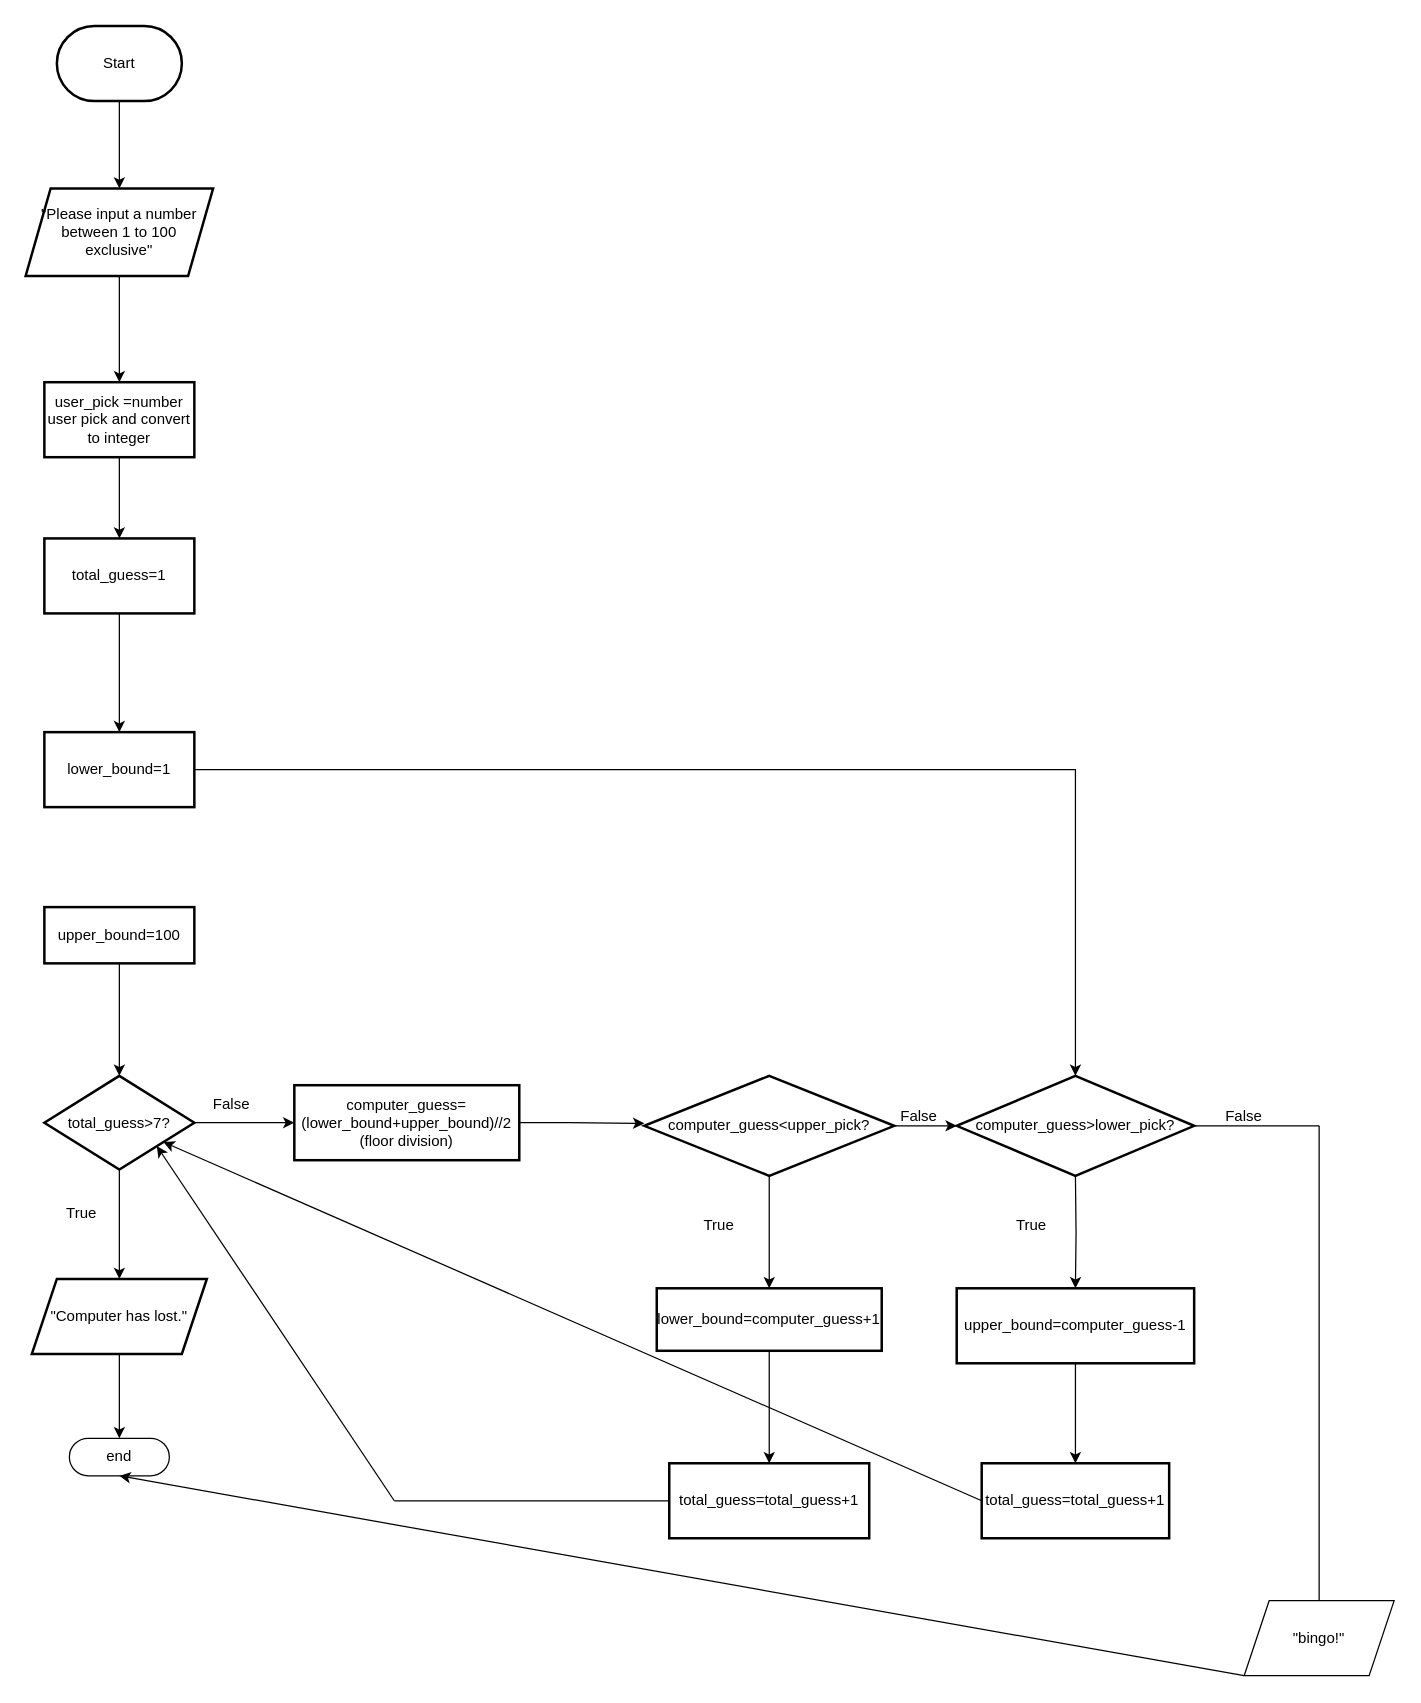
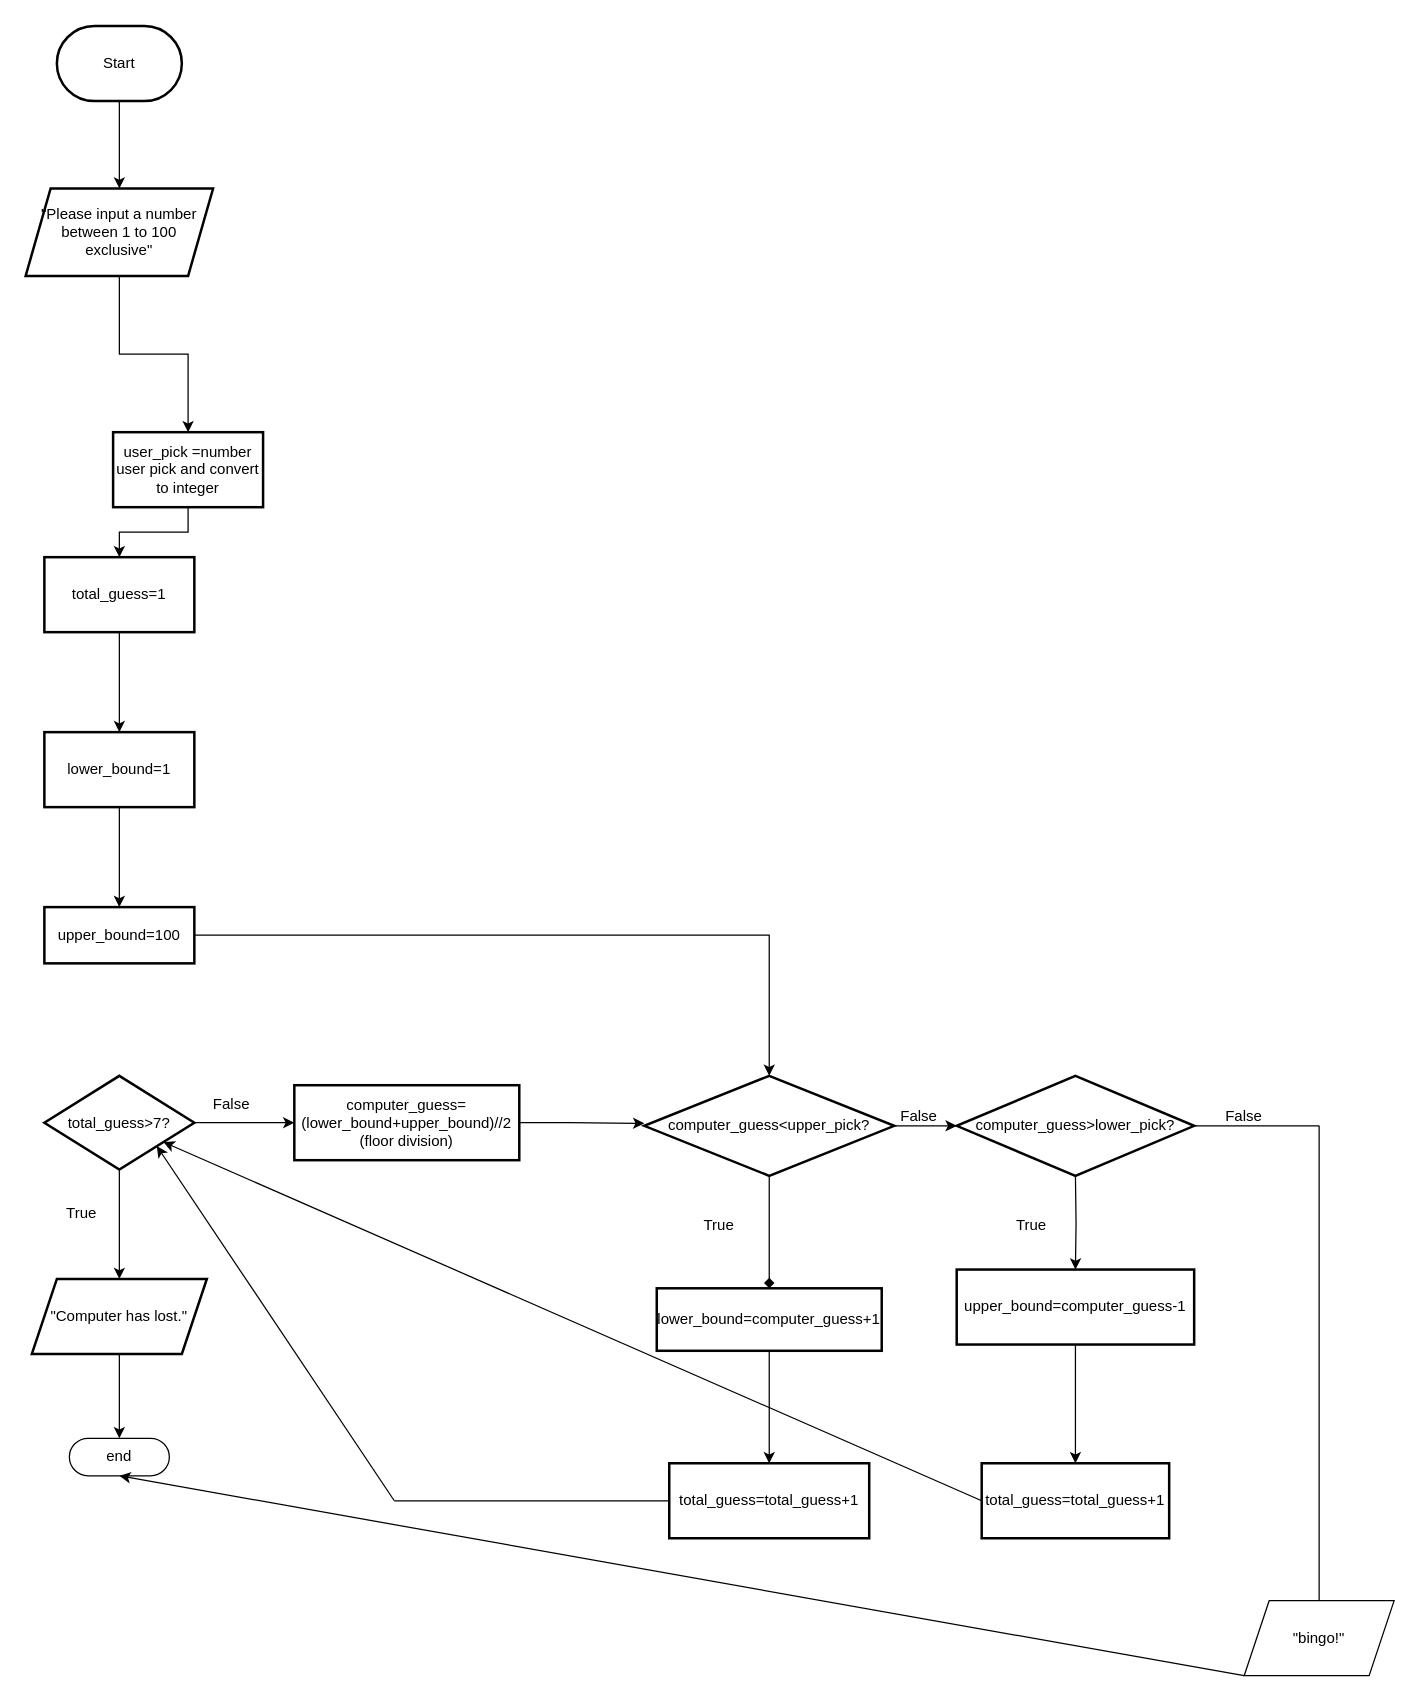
  <mxCell id="0" />
  <mxCell id="1" parent="0" />
  <mxCell id="2" value="" style="edgeStyle=orthogonalEdgeStyle;rounded=0;orthogonalLoop=1;jettySize=auto;html=1;" edge="1" parent="1" source="3" target="5"><mxGeometry relative="1" as="geometry"><Array as="points"><mxPoint x="95" y="130" /><mxPoint x="95" y="130" /></Array></mxGeometry></mxCell>
  <mxCell id="3" value="Start" style="strokeWidth=2;html=1;shape=mxgraph.dfd.start;whiteSpace=wrap;dashed=0;" vertex="1" parent="1"><mxGeometry x="45" y="20" width="100" height="60" as="geometry" /></mxCell>
  <mxCell id="4" value="" style="edgeStyle=orthogonalEdgeStyle;rounded=0;orthogonalLoop=1;jettySize=auto;html=1;" edge="1" parent="1" source="5" target="7"><mxGeometry relative="1" as="geometry" /></mxCell>
  <mxCell id="5" value="&quot;Please input a number between 1 to 100 exclusive&quot;" style="shape=parallelogram;perimeter=parallelogramPerimeter;whiteSpace=wrap;html=1;fixedSize=1;strokeWidth=2;" vertex="1" parent="1"><mxGeometry x="20" y="150" width="150" height="70" as="geometry" /></mxCell>
  <mxCell id="6" value="" style="edgeStyle=orthogonalEdgeStyle;rounded=0;orthogonalLoop=1;jettySize=auto;html=1;" edge="1" parent="1" source="7" target="9"><mxGeometry relative="1" as="geometry" /></mxCell>
- <mxCell id="7" value="user_pick =number user pick and convert to integer" style="whiteSpace=wrap;html=1;strokeWidth=2;" vertex="1" parent="1"><mxGeometry x="35" y="305" width="120" height="60" as="geometry" /></mxCell>
+ <mxCell id="7" value="user_pick =number user pick and convert to integer" style="whiteSpace=wrap;html=1;strokeWidth=2;" vertex="1" parent="1"><mxGeometry x="90" y="345" width="120" height="60" as="geometry" /></mxCell>
  <mxCell id="8" value="" style="edgeStyle=orthogonalEdgeStyle;rounded=0;orthogonalLoop=1;jettySize=auto;html=1;" edge="1" parent="1" source="9" target="11"><mxGeometry relative="1" as="geometry" /></mxCell>
- <mxCell id="9" value="total_guess=1" style="whiteSpace=wrap;html=1;strokeWidth=2;" vertex="1" parent="1"><mxGeometry x="35" y="430" width="120" height="60" as="geometry" /></mxCell>
- <mxCell id="10" value="" style="edgeStyle=orthogonalEdgeStyle;rounded=0;orthogonalLoop=1;jettySize=auto;html=1;" edge="1" parent="1" source="11" target="32"><mxGeometry relative="1" as="geometry" /></mxCell>
+ <mxCell id="9" value="total_guess=1" style="whiteSpace=wrap;html=1;strokeWidth=2;" vertex="1" parent="1"><mxGeometry x="35" y="445" width="120" height="60" as="geometry" /></mxCell>
+ <mxCell id="10" value="" style="edgeStyle=orthogonalEdgeStyle;rounded=0;orthogonalLoop=1;jettySize=auto;html=1;" edge="1" parent="1" source="11" target="13"><mxGeometry relative="1" as="geometry" /></mxCell>
  <mxCell id="11" value="lower_bound=1" style="whiteSpace=wrap;html=1;strokeWidth=2;" vertex="1" parent="1"><mxGeometry x="35" y="585" width="120" height="60" as="geometry" /></mxCell>
- <mxCell id="12" value="" style="edgeStyle=orthogonalEdgeStyle;rounded=0;orthogonalLoop=1;jettySize=auto;html=1;" edge="1" parent="1" source="13" target="16"><mxGeometry relative="1" as="geometry" /></mxCell>
+ <mxCell id="12" value="" style="edgeStyle=orthogonalEdgeStyle;rounded=0;orthogonalLoop=1;jettySize=auto;html=1;" edge="1" parent="1" source="13" target="25"><mxGeometry relative="1" as="geometry" /></mxCell>
  <mxCell id="13" value="upper_bound=100" style="whiteSpace=wrap;html=1;strokeWidth=2;" vertex="1" parent="1"><mxGeometry x="35" y="725" width="120" height="45" as="geometry" /></mxCell>
  <mxCell id="14" value="" style="edgeStyle=orthogonalEdgeStyle;rounded=0;orthogonalLoop=1;jettySize=auto;html=1;" edge="1" parent="1" source="16" target="18"><mxGeometry relative="1" as="geometry" /></mxCell>
  <mxCell id="15" value="" style="edgeStyle=orthogonalEdgeStyle;rounded=0;orthogonalLoop=1;jettySize=auto;html=1;" edge="1" parent="1" source="16" target="22"><mxGeometry relative="1" as="geometry" /></mxCell>
  <mxCell id="16" value="total_guess&amp;gt;7?" style="rhombus;whiteSpace=wrap;html=1;strokeWidth=2;" vertex="1" parent="1"><mxGeometry x="35" y="860" width="120" height="75" as="geometry" /></mxCell>
  <mxCell id="17" value="" style="edgeStyle=orthogonalEdgeStyle;rounded=0;orthogonalLoop=1;jettySize=auto;html=1;" edge="1" parent="1" source="18" target="19"><mxGeometry relative="1" as="geometry" /></mxCell>
  <mxCell id="18" value="&quot;Computer has lost.&quot;" style="shape=parallelogram;perimeter=parallelogramPerimeter;whiteSpace=wrap;html=1;fixedSize=1;strokeWidth=2;" vertex="1" parent="1"><mxGeometry x="25" y="1022.5" width="140" height="60" as="geometry" /></mxCell>
  <mxCell id="19" value="end" style="html=1;dashed=0;whiteSpace=wrap;shape=mxgraph.dfd.start" vertex="1" parent="1"><mxGeometry x="55" y="1150" width="80" height="30" as="geometry" /></mxCell>
  <mxCell id="20" value="True" style="text;html=1;strokeColor=none;fillColor=none;align=center;verticalAlign=middle;whiteSpace=wrap;rounded=0;" vertex="1" parent="1"><mxGeometry x="35" y="960" width="60" height="20" as="geometry" /></mxCell>
  <mxCell id="21" value="" style="edgeStyle=orthogonalEdgeStyle;rounded=0;orthogonalLoop=1;jettySize=auto;html=1;" edge="1" parent="1" source="22"><mxGeometry relative="1" as="geometry"><mxPoint x="515" y="898" as="targetPoint" /><Array as="points"><mxPoint x="455" y="898" /><mxPoint x="455" y="898" /></Array></mxGeometry></mxCell>
  <mxCell id="22" value="computer_guess=(lower_bound+upper_bound)//2&lt;br&gt;(floor division)" style="whiteSpace=wrap;html=1;strokeWidth=2;" vertex="1" parent="1"><mxGeometry x="235" y="867.5" width="180" height="60" as="geometry" /></mxCell>
  <mxCell id="23" value="False" style="text;html=1;strokeColor=none;fillColor=none;align=center;verticalAlign=middle;whiteSpace=wrap;rounded=0;" vertex="1" parent="1"><mxGeometry x="155" y="867.5" width="60" height="30" as="geometry" /></mxCell>
- <mxCell id="24" value="" style="edgeStyle=orthogonalEdgeStyle;rounded=0;orthogonalLoop=1;jettySize=auto;html=1;" edge="1" parent="1" source="25" target="27"><mxGeometry relative="1" as="geometry" /></mxCell>
+ <mxCell id="24" value="" style="edgeStyle=orthogonalEdgeStyle;rounded=0;orthogonalLoop=1;jettySize=auto;html=1;endArrow=diamond;" edge="1" parent="1" source="25" target="27"><mxGeometry relative="1" as="geometry" /></mxCell>
  <mxCell id="25" value="computer_guess&amp;lt;upper_pick?" style="rhombus;whiteSpace=wrap;html=1;strokeWidth=2;" vertex="1" parent="1"><mxGeometry x="515" y="860" width="200" height="80" as="geometry" /></mxCell>
  <mxCell id="26" value="" style="edgeStyle=orthogonalEdgeStyle;rounded=0;orthogonalLoop=1;jettySize=auto;html=1;" edge="1" parent="1" source="27" target="28"><mxGeometry relative="1" as="geometry" /></mxCell>
  <mxCell id="27" value="lower_bound=computer_guess+1" style="whiteSpace=wrap;html=1;strokeWidth=2;" vertex="1" parent="1"><mxGeometry x="525" y="1030" width="180" height="50" as="geometry" /></mxCell>
  <mxCell id="28" value="total_guess=total_guess+1" style="whiteSpace=wrap;html=1;strokeWidth=2;" vertex="1" parent="1"><mxGeometry x="535" y="1170" width="160" height="60" as="geometry" /></mxCell>
  <mxCell id="29" value="" style="endArrow=classic;html=1;rounded=0;entryX=1;entryY=1;entryDx=0;entryDy=0;" edge="1" parent="1" target="16"><mxGeometry width="50" height="50" relative="1" as="geometry"><mxPoint x="315" y="1200" as="sourcePoint" /><mxPoint x="315" y="930" as="targetPoint" /></mxGeometry></mxCell>
  <mxCell id="30" value="" style="endArrow=none;html=1;rounded=0;" edge="1" parent="1" target="28"><mxGeometry width="50" height="50" relative="1" as="geometry"><mxPoint x="315" y="1200" as="sourcePoint" /><mxPoint x="295" y="910" as="targetPoint" /></mxGeometry></mxCell>
  <mxCell id="31" value="True" style="text;html=1;strokeColor=none;fillColor=none;align=center;verticalAlign=middle;whiteSpace=wrap;rounded=0;" vertex="1" parent="1"><mxGeometry x="545" y="970" width="60" height="20" as="geometry" /></mxCell>
  <mxCell id="32" value="computer_guess&amp;gt;lower_pick?" style="rhombus;whiteSpace=wrap;html=1;strokeWidth=2;" vertex="1" parent="1"><mxGeometry x="765" y="860" width="190" height="80" as="geometry" /></mxCell>
  <mxCell id="33" value="" style="endArrow=classic;html=1;rounded=0;exitX=1;exitY=0.5;exitDx=0;exitDy=0;" edge="1" parent="1" source="25"><mxGeometry width="50" height="50" relative="1" as="geometry"><mxPoint x="245" y="960" as="sourcePoint" /><mxPoint x="765" y="900" as="targetPoint" /></mxGeometry></mxCell>
  <mxCell id="34" value="False" style="text;html=1;strokeColor=none;fillColor=none;align=center;verticalAlign=middle;whiteSpace=wrap;rounded=0;" vertex="1" parent="1"><mxGeometry x="705" y="877.5" width="60" height="30" as="geometry" /></mxCell>
  <mxCell id="35" value="" style="edgeStyle=orthogonalEdgeStyle;rounded=0;orthogonalLoop=1;jettySize=auto;html=1;" edge="1" parent="1" target="37"><mxGeometry relative="1" as="geometry"><mxPoint x="860" y="940" as="sourcePoint" /></mxGeometry></mxCell>
  <mxCell id="36" value="" style="edgeStyle=orthogonalEdgeStyle;rounded=0;orthogonalLoop=1;jettySize=auto;html=1;" edge="1" parent="1" source="37"><mxGeometry relative="1" as="geometry"><mxPoint x="860" y="1170" as="targetPoint" /></mxGeometry></mxCell>
- <mxCell id="37" value="upper_bound=computer_guess-1" style="whiteSpace=wrap;html=1;strokeWidth=2;" vertex="1" parent="1"><mxGeometry x="765" y="1030" width="190" height="60" as="geometry" /></mxCell>
+ <mxCell id="37" value="upper_bound=computer_guess-1" style="whiteSpace=wrap;html=1;strokeWidth=2;" vertex="1" parent="1"><mxGeometry x="765" y="1015" width="190" height="60" as="geometry" /></mxCell>
  <mxCell id="38" value="True" style="text;html=1;strokeColor=none;fillColor=none;align=center;verticalAlign=middle;whiteSpace=wrap;rounded=0;" vertex="1" parent="1"><mxGeometry x="795" y="970" width="60" height="20" as="geometry" /></mxCell>
  <mxCell id="39" value="total_guess=total_guess+1" style="whiteSpace=wrap;html=1;strokeWidth=2;" vertex="1" parent="1"><mxGeometry x="785" y="1170" width="150" height="60" as="geometry" /></mxCell>
  <mxCell id="40" value="" style="endArrow=classic;html=1;rounded=0;exitX=0;exitY=0.5;exitDx=0;exitDy=0;" edge="1" parent="1" source="39" target="16"><mxGeometry width="50" height="50" relative="1" as="geometry"><mxPoint x="585" y="980" as="sourcePoint" /><mxPoint x="135" y="920" as="targetPoint" /></mxGeometry></mxCell>
  <mxCell id="41" value="False" style="text;html=1;strokeColor=none;fillColor=none;align=center;verticalAlign=middle;whiteSpace=wrap;rounded=0;" vertex="1" parent="1"><mxGeometry x="965" y="877.5" width="60" height="30" as="geometry" /></mxCell>
  <mxCell id="42" value="" style="endArrow=none;html=1;rounded=0;exitX=1;exitY=0.5;exitDx=0;exitDy=0;" edge="1" parent="1" source="32"><mxGeometry width="50" height="50" relative="1" as="geometry"><mxPoint x="585" y="980" as="sourcePoint" /><mxPoint x="1055" y="900" as="targetPoint" /></mxGeometry></mxCell>
  <mxCell id="43" value="" style="endArrow=none;html=1;rounded=0;" edge="1" parent="1" target="44"><mxGeometry width="50" height="50" relative="1" as="geometry"><mxPoint x="1055" y="900" as="sourcePoint" /><mxPoint x="1055" y="1310" as="targetPoint" /></mxGeometry></mxCell>
  <mxCell id="44" value="&quot;bingo!&quot;" style="shape=parallelogram;perimeter=parallelogramPerimeter;whiteSpace=wrap;html=1;fixedSize=1;" vertex="1" parent="1"><mxGeometry x="995" y="1280" width="120" height="60" as="geometry" /></mxCell>
  <mxCell id="45" value="" style="endArrow=classic;html=1;rounded=0;exitX=0;exitY=1;exitDx=0;exitDy=0;entryX=0.5;entryY=0.5;entryDx=0;entryDy=15;entryPerimeter=0;" edge="1" parent="1" source="44" target="19"><mxGeometry width="50" height="50" relative="1" as="geometry"><mxPoint x="585" y="980" as="sourcePoint" /><mxPoint x="635" y="930" as="targetPoint" /></mxGeometry></mxCell>
